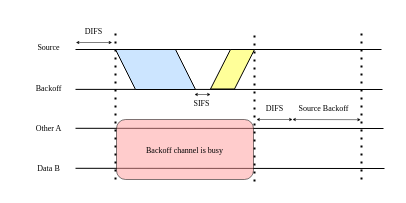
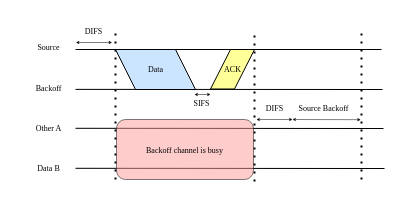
  <mxCell id="0" />
  <mxCell id="1" parent="0" />
  <mxCell id="2" value="Source" style="text;html=1;align=center;verticalAlign=middle;resizable=0;points=[];autosize=1;strokeColor=none;fillColor=none;fontFamily=Times New Roman;fontSize=8;" vertex="1" parent="1"><mxGeometry x="28" y="36" width="40" height="22" as="geometry" /></mxCell>
  <mxCell id="3" value="" style="endArrow=none;html=1;rounded=0;" edge="1" parent="1"><mxGeometry width="50" height="50" relative="1" as="geometry"><mxPoint x="75" y="88.89" as="sourcePoint" /><mxPoint x="382" y="89" as="targetPoint" /></mxGeometry></mxCell>
  <mxCell id="4" value="" style="endArrow=none;html=1;rounded=0;" edge="1" parent="1"><mxGeometry width="50" height="50" relative="1" as="geometry"><mxPoint x="75" y="127.8" as="sourcePoint" /><mxPoint x="383" y="128" as="targetPoint" /></mxGeometry></mxCell>
  <mxCell id="5" value="" style="endArrow=none;html=1;rounded=0;" edge="1" parent="1"><mxGeometry width="50" height="50" relative="1" as="geometry"><mxPoint x="75" y="167.8" as="sourcePoint" /><mxPoint x="384" y="168" as="targetPoint" /></mxGeometry></mxCell>
  <mxCell id="6" value="Backoff" style="text;html=1;align=center;verticalAlign=middle;resizable=0;points=[];autosize=1;strokeColor=none;fillColor=none;fontFamily=Times New Roman;fontSize=8;" vertex="1" parent="1"><mxGeometry x="20.5" y="77" width="55" height="22" as="geometry" /></mxCell>
  <mxCell id="7" value="Other A" style="text;html=1;align=center;verticalAlign=middle;resizable=0;points=[];autosize=1;strokeColor=none;fillColor=none;fontFamily=Times New Roman;fontSize=8;" vertex="1" parent="1"><mxGeometry x="26" y="117" width="44" height="22" as="geometry" /></mxCell>
  <mxCell id="8" value="Data B" style="text;html=1;align=center;verticalAlign=middle;resizable=0;points=[];autosize=1;strokeColor=none;fillColor=none;fontFamily=Times New Roman;fontSize=8;" vertex="1" parent="1"><mxGeometry x="26" y="157" width="44" height="22" as="geometry" /></mxCell>
  <mxCell id="9" value="" style="endArrow=none;dashed=1;html=1;dashPattern=1 3;strokeWidth=2;rounded=0;" edge="1" parent="1"><mxGeometry width="50" height="50" relative="1" as="geometry"><mxPoint x="115" y="179" as="sourcePoint" /><mxPoint x="115" y="29" as="targetPoint" /></mxGeometry></mxCell>
  <mxCell id="10" value="" style="shape=parallelogram;perimeter=parallelogramPerimeter;whiteSpace=wrap;html=1;fixedSize=1;fillColor=#CCE5FF;rotation=-90;direction=north;horizontal=0;flipH=1;" vertex="1" parent="1"><mxGeometry x="135" y="29" width="40" height="80" as="geometry" /></mxCell>
  <mxCell id="11" value="" style="endArrow=none;html=1;rounded=0;" edge="1" parent="1"><mxGeometry width="50" height="50" relative="1" as="geometry"><mxPoint x="75" y="49" as="sourcePoint" /><mxPoint x="381" y="49" as="targetPoint" /></mxGeometry></mxCell>
+ <mxCell id="12" value="Data" style="text;html=1;align=center;verticalAlign=middle;resizable=0;points=[];autosize=1;strokeColor=none;fillColor=none;fontFamily=Times New Roman;fontSize=8;" vertex="1" parent="1"><mxGeometry x="138" y="58" width="33" height="22" as="geometry" /></mxCell>
  <mxCell id="13" value="" style="shape=parallelogram;perimeter=parallelogramPerimeter;whiteSpace=wrap;html=1;fixedSize=1;fillColor=#FFFF99;" vertex="1" parent="1"><mxGeometry x="210" y="49" width="44" height="39.5" as="geometry" /></mxCell>
+ <mxCell id="14" value="ACK" style="text;html=1;align=center;verticalAlign=middle;resizable=0;points=[];autosize=1;strokeColor=none;fillColor=none;fontFamily=Times New Roman;fontSize=8;" vertex="1" parent="1"><mxGeometry x="214" y="58" width="35" height="22" as="geometry" /></mxCell>
  <mxCell id="15" value="" style="endArrow=classic;startArrow=classic;html=1;rounded=0;fontSize=2;strokeWidth=0.5;endSize=2;startSize=2;" edge="1" parent="1"><mxGeometry width="50" height="50" relative="1" as="geometry"><mxPoint x="194" y="94" as="sourcePoint" /><mxPoint x="210" y="94" as="targetPoint" /></mxGeometry></mxCell>
  <mxCell id="16" value="SIFS" style="text;html=1;align=center;verticalAlign=middle;resizable=0;points=[];autosize=1;strokeColor=none;fillColor=none;fontFamily=Times New Roman;fontSize=8;" vertex="1" parent="1"><mxGeometry x="184" y="92" width="34" height="22" as="geometry" /></mxCell>
  <mxCell id="17" value="" style="endArrow=none;dashed=1;html=1;dashPattern=1 3;strokeWidth=2;rounded=0;" edge="1" parent="1"><mxGeometry width="50" height="50" relative="1" as="geometry"><mxPoint x="254" y="181" as="sourcePoint" /><mxPoint x="254" y="31" as="targetPoint" /></mxGeometry></mxCell>
  <mxCell id="18" value="&lt;font style=&quot;font-size: 8px;&quot; face=&quot;Times New Roman&quot;&gt;Backoff&amp;nbsp;channel is busy&lt;/font&gt;" style="rounded=1;whiteSpace=wrap;html=1;fillColor=#FF9999;opacity=50;" vertex="1" parent="1"><mxGeometry x="116" y="119" width="137" height="60" as="geometry" /></mxCell>
  <mxCell id="19" value="" style="endArrow=classic;startArrow=classic;html=1;rounded=0;fontSize=2;strokeWidth=0.5;endSize=2;startSize=2;" edge="1" parent="1"><mxGeometry width="50" height="50" relative="1" as="geometry"><mxPoint x="256" y="119" as="sourcePoint" /><mxPoint x="292" y="119" as="targetPoint" /></mxGeometry></mxCell>
  <mxCell id="20" value="DIFS" style="text;html=1;align=center;verticalAlign=middle;resizable=0;points=[];autosize=1;strokeColor=none;fillColor=none;fontFamily=Times New Roman;fontSize=8;" vertex="1" parent="1"><mxGeometry x="256" y="97" width="35" height="22" as="geometry" /></mxCell>
  <mxCell id="21" value="" style="endArrow=classic;startArrow=classic;html=1;rounded=0;fontSize=2;strokeWidth=0.5;endSize=2;startSize=2;entryX=1.016;entryY=1.008;entryDx=0;entryDy=0;entryPerimeter=0;" edge="1" parent="1" target="24"><mxGeometry width="50" height="50" relative="1" as="geometry"><mxPoint x="292" y="119" as="sourcePoint" /><mxPoint x="328" y="119" as="targetPoint" /></mxGeometry></mxCell>
  <mxCell id="22" value="" style="endArrow=classic;startArrow=classic;html=1;rounded=0;fontSize=2;strokeWidth=0.5;endSize=2;startSize=2;" edge="1" parent="1"><mxGeometry width="50" height="50" relative="1" as="geometry"><mxPoint x="75.5" y="42" as="sourcePoint" /><mxPoint x="111.5" y="42" as="targetPoint" /></mxGeometry></mxCell>
  <mxCell id="23" value="DIFS" style="text;html=1;align=center;verticalAlign=middle;resizable=0;points=[];autosize=1;strokeColor=none;fillColor=none;fontFamily=Times New Roman;fontSize=8;" vertex="1" parent="1"><mxGeometry x="75.5" y="20" width="35" height="22" as="geometry" /></mxCell>
  <mxCell id="24" value="Source Backoff" style="text;html=1;align=center;verticalAlign=middle;resizable=0;points=[];autosize=1;strokeColor=none;fillColor=none;fontFamily=Times New Roman;fontSize=8;" vertex="1" parent="1"><mxGeometry x="286" y="97" width="73" height="22" as="geometry" /></mxCell>
  <mxCell id="25" value="" style="endArrow=none;dashed=1;html=1;dashPattern=1 3;strokeWidth=2;rounded=0;" edge="1" parent="1"><mxGeometry width="50" height="50" relative="1" as="geometry"><mxPoint x="361" y="179" as="sourcePoint" /><mxPoint x="361" y="29" as="targetPoint" /></mxGeometry></mxCell>
